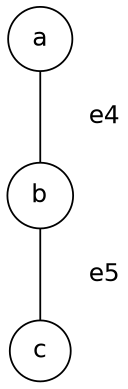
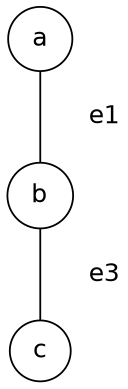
  graph {
    fontname="DejaVu Sans"
    node [fontname="DejaVu Sans" shape=circle]
    edge [fontname="DejaVu Sans"]
    a [width=0.15]
    b [width=0.15]
    c [width=0.15]
-   a -- b [label="      e4"]
-   b -- c [label="      e5"]
+   a -- b [label="      e1"]
+   b -- c [label="      e3"]
  }
